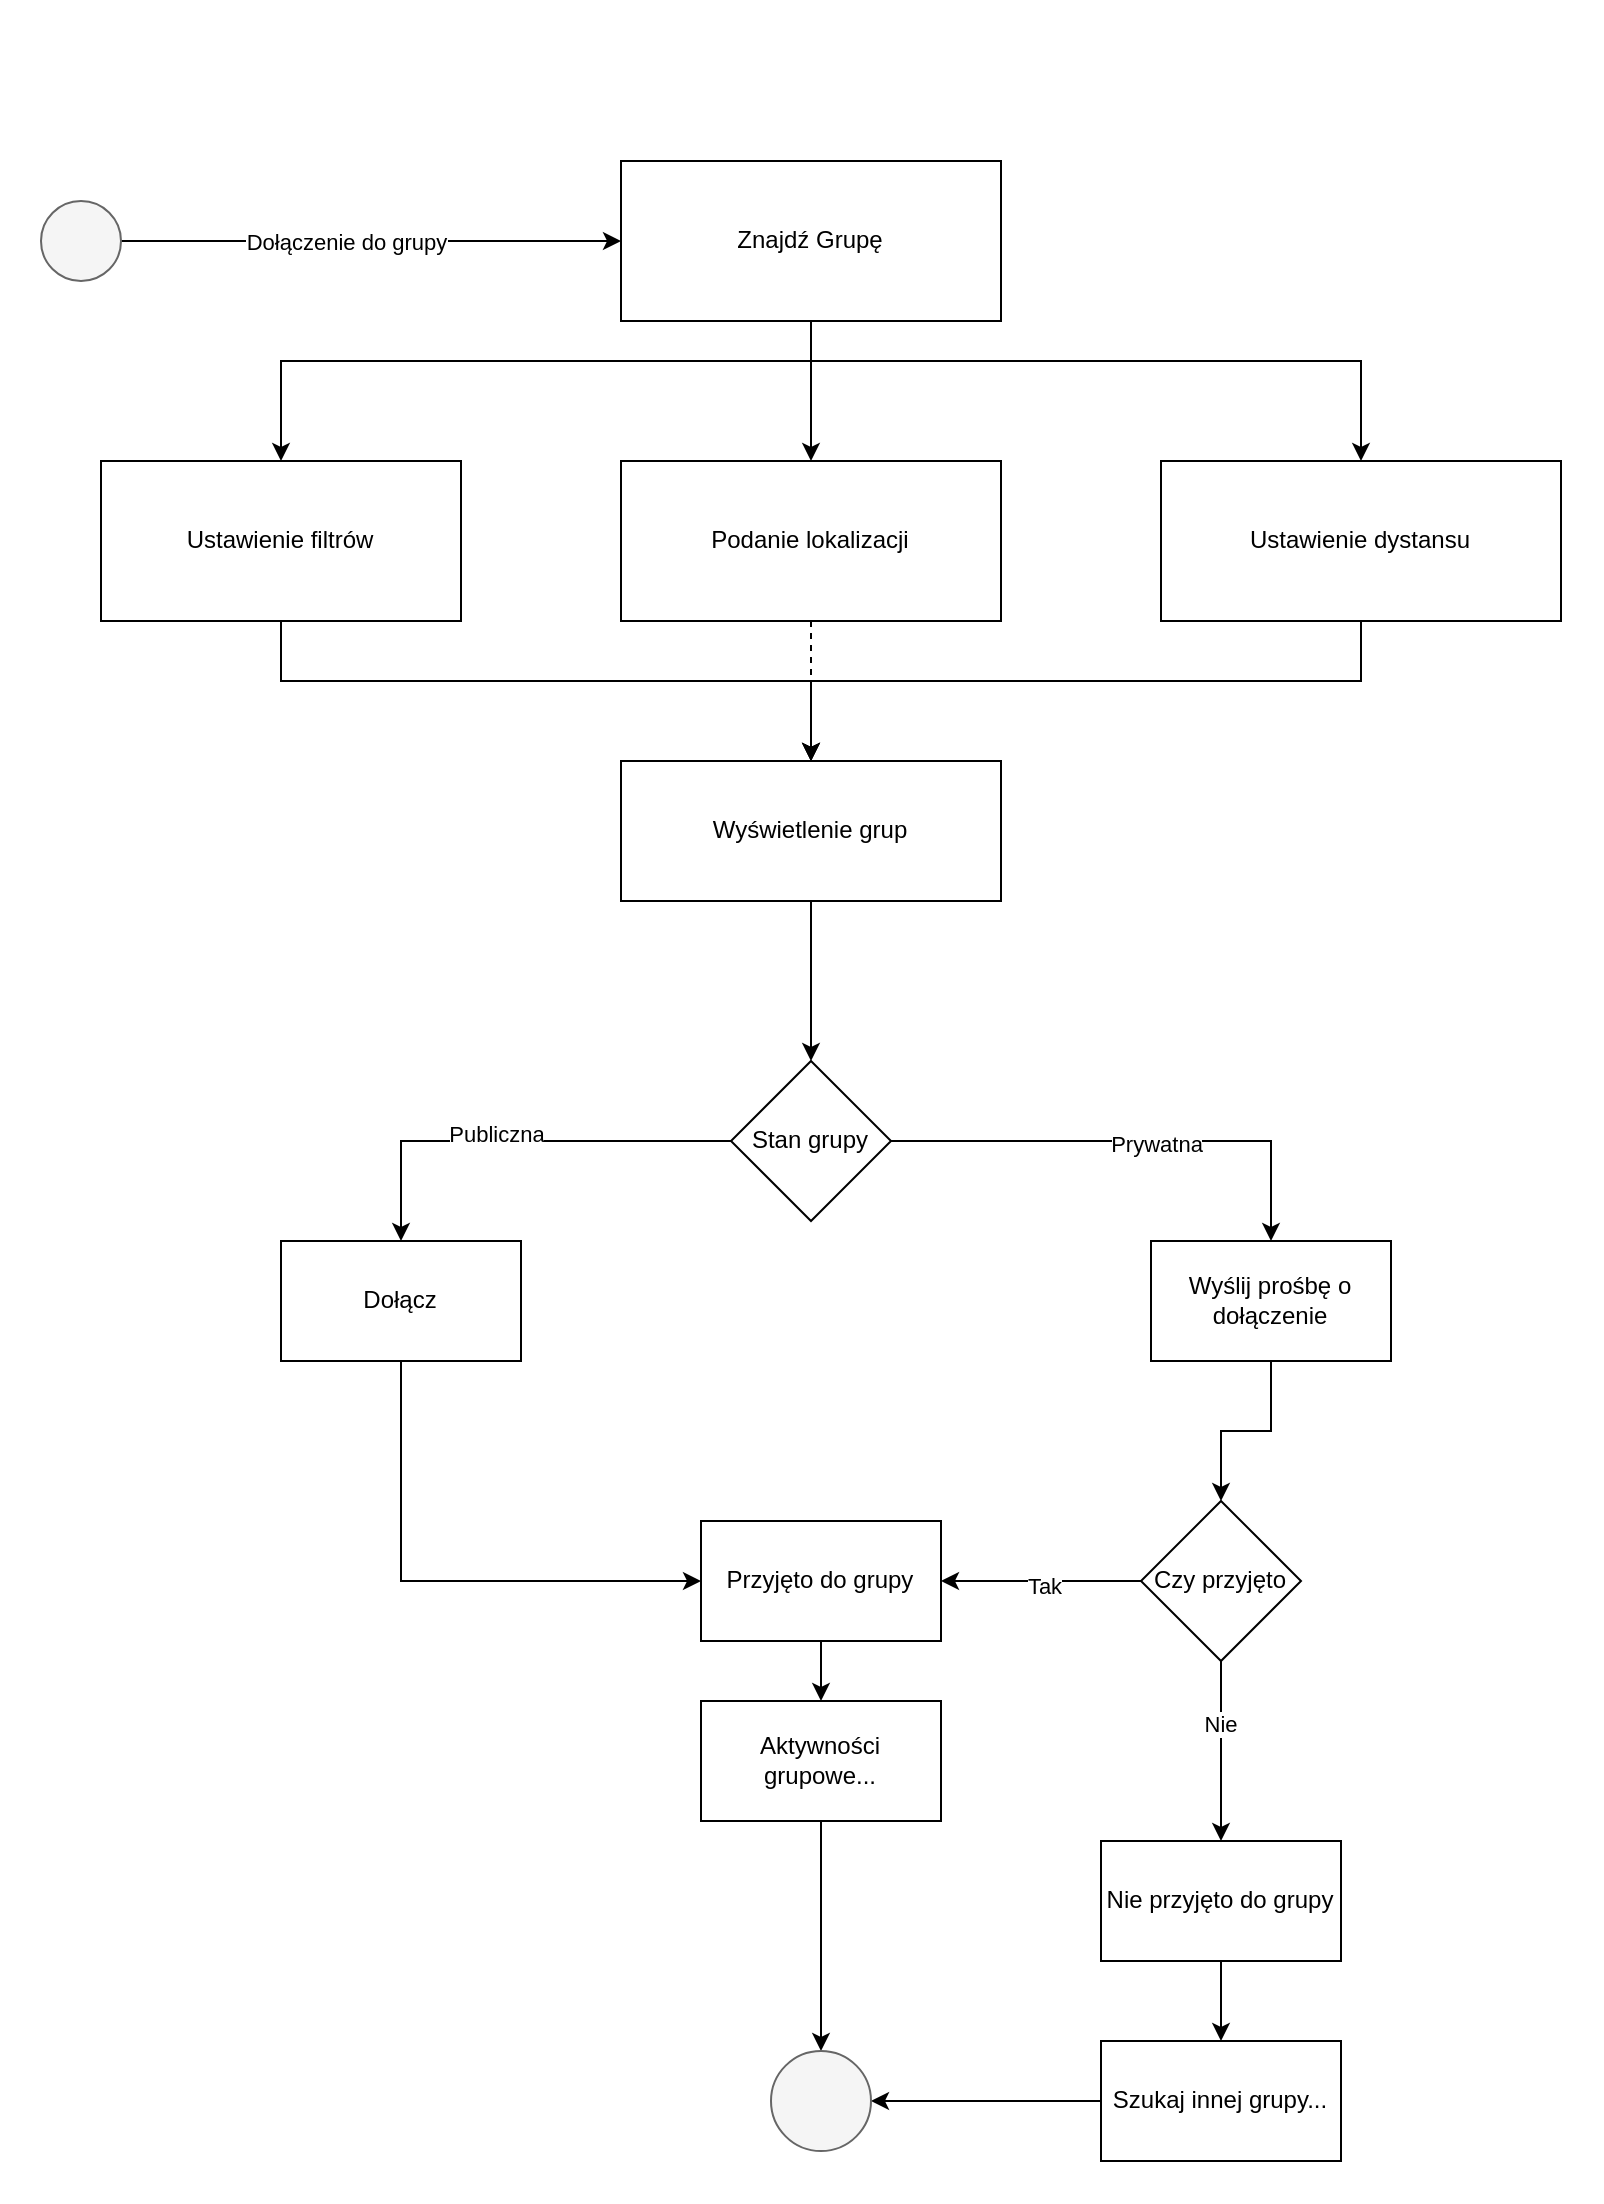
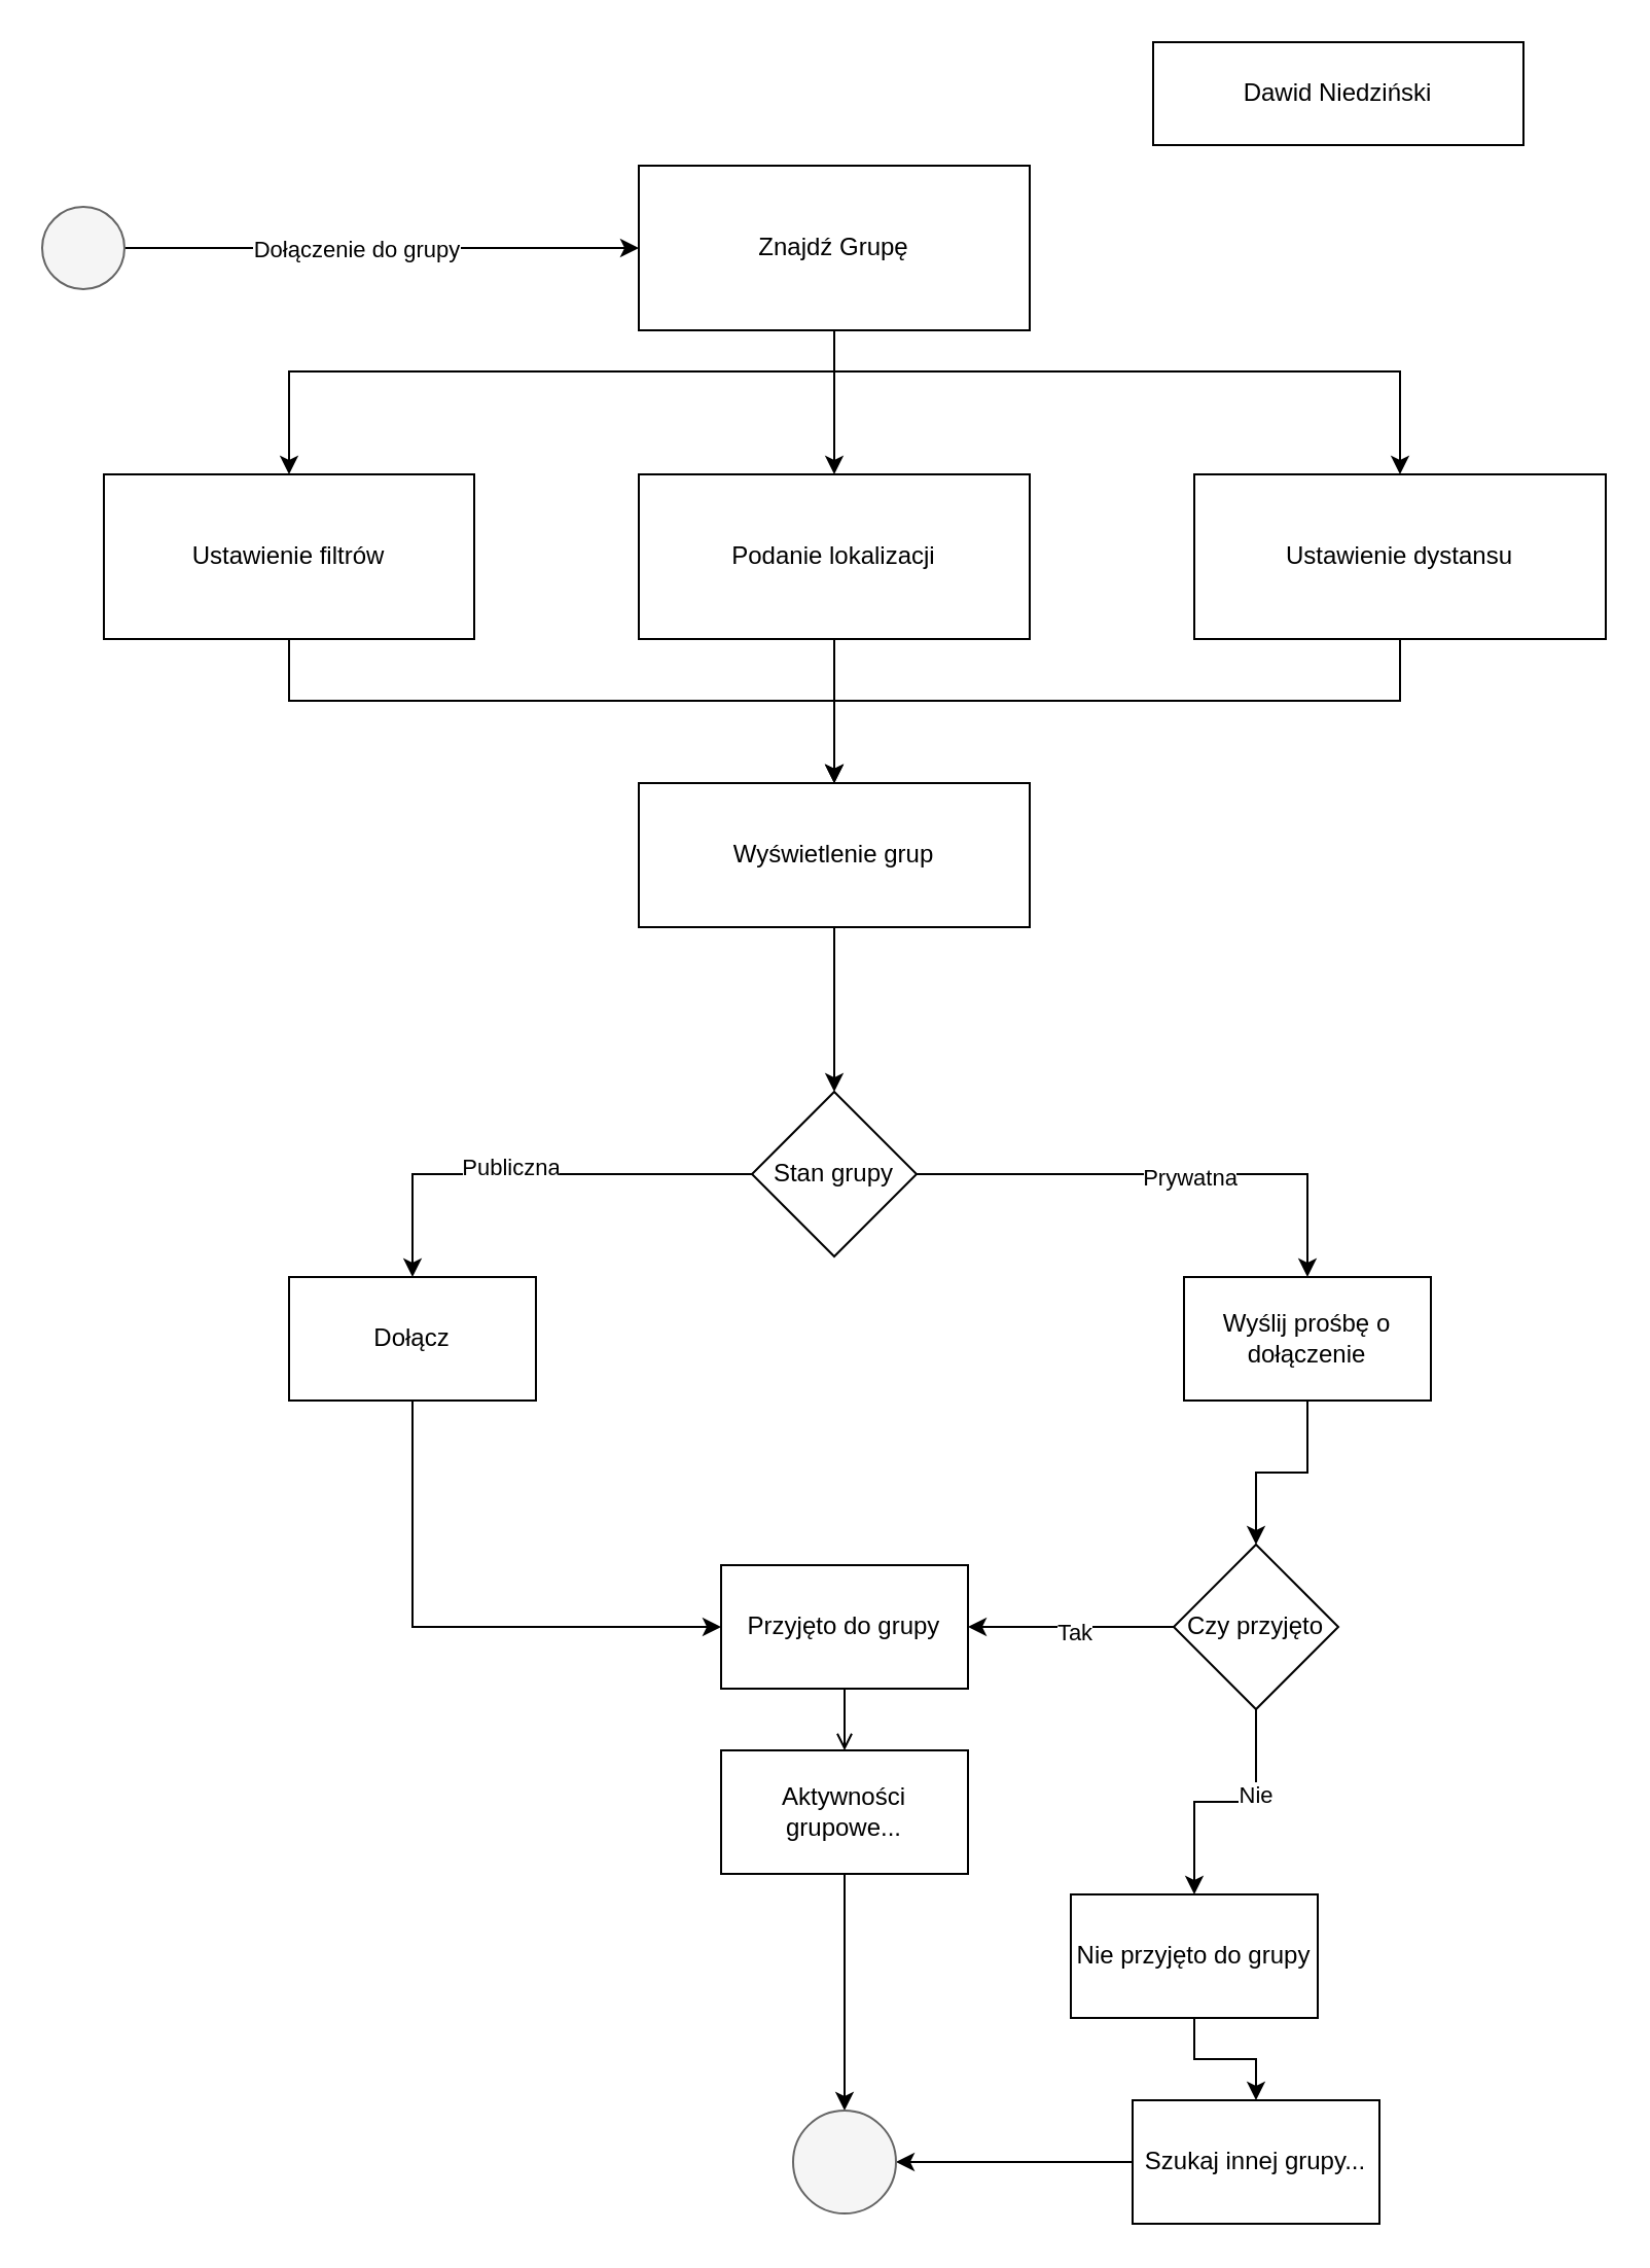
  <mxCell id="0" />
  <mxCell id="1" parent="0" />
  <mxCell id="2" value="" style="edgeStyle=orthogonalEdgeStyle;rounded=0;orthogonalLoop=1;jettySize=auto;html=1;" edge="1" parent="1" source="5" target="10"><mxGeometry relative="1" as="geometry" /></mxCell>
  <mxCell id="3" style="edgeStyle=orthogonalEdgeStyle;rounded=0;orthogonalLoop=1;jettySize=auto;html=1;entryX=0.5;entryY=0;entryDx=0;entryDy=0;" edge="1" parent="1" source="5" target="12"><mxGeometry relative="1" as="geometry"><Array as="points"><mxPoint x="405" y="180" /><mxPoint x="140" y="180" /></Array></mxGeometry></mxCell>
  <mxCell id="4" style="edgeStyle=orthogonalEdgeStyle;rounded=0;orthogonalLoop=1;jettySize=auto;html=1;entryX=0.5;entryY=0;entryDx=0;entryDy=0;" edge="1" parent="1" source="5" target="14"><mxGeometry relative="1" as="geometry"><Array as="points"><mxPoint x="405" y="180" /><mxPoint x="680" y="180" /></Array></mxGeometry></mxCell>
  <mxCell id="5" value="Znajdź Grupę" style="rounded=0;whiteSpace=wrap;html=1;" vertex="1" parent="1"><mxGeometry x="310" y="80" width="190" height="80" as="geometry" /></mxCell>
  <mxCell id="6" style="edgeStyle=orthogonalEdgeStyle;rounded=0;orthogonalLoop=1;jettySize=auto;html=1;" edge="1" parent="1" source="8" target="5"><mxGeometry relative="1" as="geometry" /></mxCell>
  <mxCell id="7" value="Dołączenie do grupy" style="edgeLabel;html=1;align=center;verticalAlign=middle;resizable=0;points=[];" vertex="1" connectable="0" parent="6"><mxGeometry x="-0.104" relative="1" as="geometry"><mxPoint as="offset" /></mxGeometry></mxCell>
  <mxCell id="8" value="" style="ellipse;whiteSpace=wrap;html=1;aspect=fixed;fillColor=#f5f5f5;fontColor=#333333;strokeColor=#666666;" vertex="1" parent="1"><mxGeometry x="20" y="100" width="40" height="40" as="geometry" /></mxCell>
- <mxCell id="9" style="edgeStyle=orthogonalEdgeStyle;rounded=0;orthogonalLoop=1;jettySize=auto;html=1;dashed=1;" edge="1" parent="1" source="10" target="16"><mxGeometry relative="1" as="geometry" /></mxCell>
+ <mxCell id="9" style="edgeStyle=orthogonalEdgeStyle;rounded=0;orthogonalLoop=1;jettySize=auto;html=1;" edge="1" parent="1" source="10" target="16"><mxGeometry relative="1" as="geometry" /></mxCell>
  <mxCell id="10" value="Podanie lokalizacji" style="rounded=0;whiteSpace=wrap;html=1;" vertex="1" parent="1"><mxGeometry x="310" y="230" width="190" height="80" as="geometry" /></mxCell>
  <mxCell id="11" style="edgeStyle=orthogonalEdgeStyle;rounded=0;orthogonalLoop=1;jettySize=auto;html=1;entryX=0.5;entryY=0;entryDx=0;entryDy=0;" edge="1" parent="1" source="12" target="16"><mxGeometry relative="1" as="geometry"><Array as="points"><mxPoint x="140" y="340" /><mxPoint x="405" y="340" /></Array></mxGeometry></mxCell>
  <mxCell id="12" value="Ustawienie filtrów" style="rounded=0;whiteSpace=wrap;html=1;" vertex="1" parent="1"><mxGeometry x="50" y="230" width="180" height="80" as="geometry" /></mxCell>
  <mxCell id="13" style="edgeStyle=orthogonalEdgeStyle;rounded=0;orthogonalLoop=1;jettySize=auto;html=1;" edge="1" parent="1" source="14" target="16"><mxGeometry relative="1" as="geometry"><Array as="points"><mxPoint x="680" y="340" /><mxPoint x="405" y="340" /></Array></mxGeometry></mxCell>
  <mxCell id="14" value="Ustawienie dystansu" style="rounded=0;whiteSpace=wrap;html=1;" vertex="1" parent="1"><mxGeometry x="580" y="230" width="200" height="80" as="geometry" /></mxCell>
  <mxCell id="15" style="edgeStyle=orthogonalEdgeStyle;rounded=0;orthogonalLoop=1;jettySize=auto;html=1;" edge="1" parent="1" source="16" target="21"><mxGeometry relative="1" as="geometry" /></mxCell>
  <mxCell id="16" value="Wyświetlenie grup" style="rounded=0;whiteSpace=wrap;html=1;" vertex="1" parent="1"><mxGeometry x="310" y="380" width="190" height="70" as="geometry" /></mxCell>
  <mxCell id="17" style="edgeStyle=orthogonalEdgeStyle;rounded=0;orthogonalLoop=1;jettySize=auto;html=1;entryX=0.5;entryY=0;entryDx=0;entryDy=0;" edge="1" parent="1" source="21" target="23"><mxGeometry relative="1" as="geometry" /></mxCell>
  <mxCell id="18" value="Publiczna" style="edgeLabel;html=1;align=center;verticalAlign=middle;resizable=0;points=[];" vertex="1" connectable="0" parent="17"><mxGeometry x="0.098" y="-4" relative="1" as="geometry"><mxPoint as="offset" /></mxGeometry></mxCell>
  <mxCell id="19" style="edgeStyle=orthogonalEdgeStyle;rounded=0;orthogonalLoop=1;jettySize=auto;html=1;entryX=0.5;entryY=0;entryDx=0;entryDy=0;" edge="1" parent="1" source="21" target="25"><mxGeometry relative="1" as="geometry" /></mxCell>
  <mxCell id="20" value="Prywatna" style="edgeLabel;html=1;align=center;verticalAlign=middle;resizable=0;points=[];" vertex="1" connectable="0" parent="19"><mxGeometry x="0.098" y="-1" relative="1" as="geometry"><mxPoint as="offset" /></mxGeometry></mxCell>
  <mxCell id="21" value="Stan grupy" style="rhombus;whiteSpace=wrap;html=1;" vertex="1" parent="1"><mxGeometry x="365" y="530" width="80" height="80" as="geometry" /></mxCell>
  <mxCell id="22" style="edgeStyle=orthogonalEdgeStyle;rounded=0;orthogonalLoop=1;jettySize=auto;html=1;entryX=0;entryY=0.5;entryDx=0;entryDy=0;" edge="1" parent="1" source="23" target="32"><mxGeometry relative="1" as="geometry"><Array as="points"><mxPoint x="200" y="790" /></Array></mxGeometry></mxCell>
  <mxCell id="23" value="Dołącz" style="rounded=0;whiteSpace=wrap;html=1;" vertex="1" parent="1"><mxGeometry x="140" y="620" width="120" height="60" as="geometry" /></mxCell>
  <mxCell id="24" style="edgeStyle=orthogonalEdgeStyle;rounded=0;orthogonalLoop=1;jettySize=auto;html=1;" edge="1" parent="1" source="25" target="30"><mxGeometry relative="1" as="geometry" /></mxCell>
  <mxCell id="25" value="Wyślij prośbę o dołączenie" style="rounded=0;whiteSpace=wrap;html=1;" vertex="1" parent="1"><mxGeometry x="575" y="620" width="120" height="60" as="geometry" /></mxCell>
  <mxCell id="26" style="edgeStyle=orthogonalEdgeStyle;rounded=0;orthogonalLoop=1;jettySize=auto;html=1;" edge="1" parent="1" source="30" target="34"><mxGeometry relative="1" as="geometry" /></mxCell>
  <mxCell id="27" value="Nie" style="edgeLabel;html=1;align=center;verticalAlign=middle;resizable=0;points=[];" vertex="1" connectable="0" parent="26"><mxGeometry x="-0.311" y="-1" relative="1" as="geometry"><mxPoint as="offset" /></mxGeometry></mxCell>
  <mxCell id="28" style="edgeStyle=orthogonalEdgeStyle;rounded=0;orthogonalLoop=1;jettySize=auto;html=1;" edge="1" parent="1" source="30" target="32"><mxGeometry relative="1" as="geometry" /></mxCell>
  <mxCell id="29" value="Tak" style="edgeLabel;html=1;align=center;verticalAlign=middle;resizable=0;points=[];" vertex="1" connectable="0" parent="28"><mxGeometry x="-0.02" y="2" relative="1" as="geometry"><mxPoint as="offset" /></mxGeometry></mxCell>
  <mxCell id="30" value="Czy przyjęto" style="rhombus;whiteSpace=wrap;html=1;" vertex="1" parent="1"><mxGeometry x="570" y="750" width="80" height="80" as="geometry" /></mxCell>
- <mxCell id="31" style="edgeStyle=orthogonalEdgeStyle;rounded=0;orthogonalLoop=1;jettySize=auto;html=1;" edge="1" parent="1" source="32" target="36"><mxGeometry relative="1" as="geometry" /></mxCell>
+ <mxCell id="31" style="edgeStyle=orthogonalEdgeStyle;rounded=0;orthogonalLoop=1;jettySize=auto;html=1;endArrow=open;" edge="1" parent="1" source="32" target="36"><mxGeometry relative="1" as="geometry" /></mxCell>
  <mxCell id="32" value="Przyjęto do grupy" style="rounded=0;whiteSpace=wrap;html=1;" vertex="1" parent="1"><mxGeometry x="350" y="760" width="120" height="60" as="geometry" /></mxCell>
  <mxCell id="33" style="edgeStyle=orthogonalEdgeStyle;rounded=0;orthogonalLoop=1;jettySize=auto;html=1;" edge="1" parent="1" source="34" target="38"><mxGeometry relative="1" as="geometry" /></mxCell>
- <mxCell id="34" value="Nie przyjęto do grupy" style="rounded=0;whiteSpace=wrap;html=1;" vertex="1" parent="1"><mxGeometry x="550" y="920" width="120" height="60" as="geometry" /></mxCell>
+ <mxCell id="34" value="Nie przyjęto do grupy" style="rounded=0;whiteSpace=wrap;html=1;" vertex="1" parent="1"><mxGeometry x="520" y="920" width="120" height="60" as="geometry" /></mxCell>
  <mxCell id="35" style="edgeStyle=orthogonalEdgeStyle;rounded=0;orthogonalLoop=1;jettySize=auto;html=1;entryX=0.5;entryY=0;entryDx=0;entryDy=0;" edge="1" parent="1" source="36" target="39"><mxGeometry relative="1" as="geometry" /></mxCell>
  <mxCell id="36" value="Aktywności grupowe..." style="rounded=0;whiteSpace=wrap;html=1;" vertex="1" parent="1"><mxGeometry x="350" y="850" width="120" height="60" as="geometry" /></mxCell>
  <mxCell id="37" style="edgeStyle=orthogonalEdgeStyle;rounded=0;orthogonalLoop=1;jettySize=auto;html=1;entryX=1;entryY=0.5;entryDx=0;entryDy=0;" edge="1" parent="1" source="38" target="39"><mxGeometry relative="1" as="geometry" /></mxCell>
  <mxCell id="38" value="Szukaj innej grupy..." style="rounded=0;whiteSpace=wrap;html=1;" vertex="1" parent="1"><mxGeometry x="550" y="1020" width="120" height="60" as="geometry" /></mxCell>
  <mxCell id="39" value="" style="ellipse;whiteSpace=wrap;html=1;aspect=fixed;fillColor=#f5f5f5;fontColor=#333333;strokeColor=#666666;" vertex="1" parent="1"><mxGeometry x="385" y="1025" width="50" height="50" as="geometry" /></mxCell>
+ <mxCell id="40" value="Dawid Niedziński" style="rounded=0;whiteSpace=wrap;html=1;" vertex="1" parent="1"><mxGeometry x="560" y="20" width="180" height="50" as="geometry" /></mxCell>
